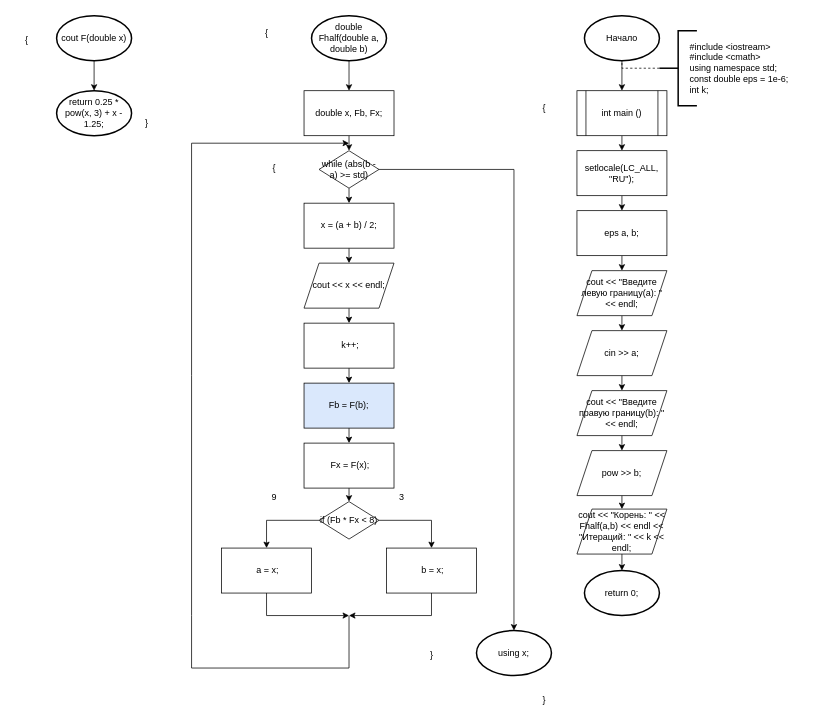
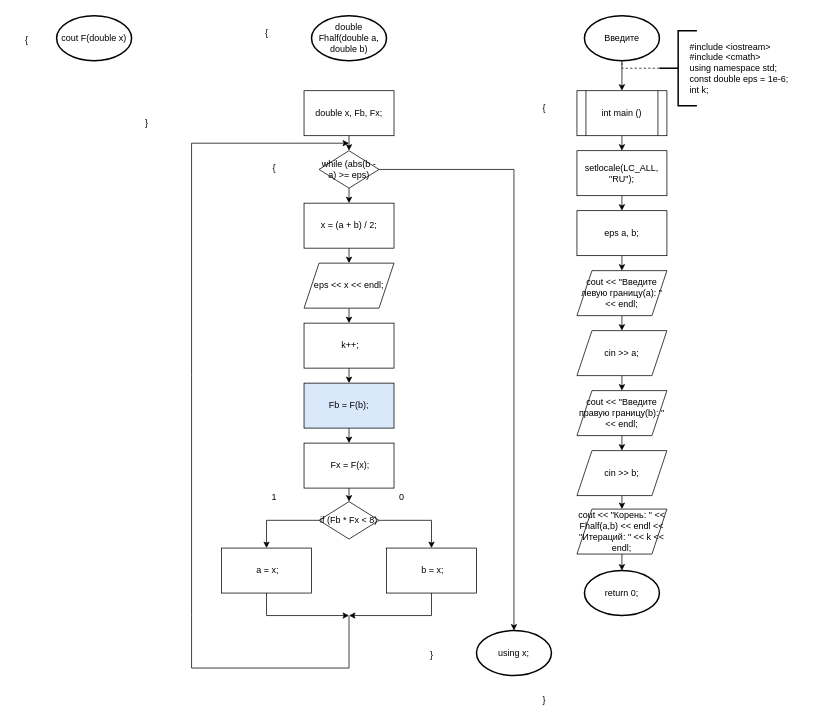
  <mxCell id="0" />
  <mxCell id="1" parent="0" />
  <mxCell id="2" style="edgeStyle=orthogonalEdgeStyle;rounded=0;orthogonalLoop=1;jettySize=auto;html=1;exitX=0.5;exitY=1;exitDx=0;exitDy=0;exitPerimeter=0;entryX=0.5;entryY=0;entryDx=0;entryDy=0;" parent="1" source="3" target="8" edge="1"><mxGeometry relative="1" as="geometry" /></mxCell>
- <mxCell id="3" value="Начало" style="strokeWidth=2;html=1;shape=mxgraph.flowchart.start_1;whiteSpace=wrap;" parent="1" vertex="1"><mxGeometry x="779" y="20" width="100" height="60" as="geometry" /></mxCell>
+ <mxCell id="3" value="Введите" style="strokeWidth=2;html=1;shape=mxgraph.flowchart.start_1;whiteSpace=wrap;" parent="1" vertex="1"><mxGeometry x="779" y="20" width="100" height="60" as="geometry" /></mxCell>
  <mxCell id="4" value="" style="strokeWidth=2;html=1;shape=mxgraph.flowchart.annotation_2;align=left;labelPosition=right;pointerEvents=1;" parent="1" vertex="1"><mxGeometry x="879" y="40" width="50" height="100" as="geometry" /></mxCell>
  <mxCell id="5" value="&lt;div style=&quot;text-align: justify;&quot;&gt;#include &amp;lt;iostream&amp;gt;&lt;/div&gt;&lt;div style=&quot;text-align: justify;&quot;&gt;#include &amp;lt;cmath&amp;gt;&lt;/div&gt;&lt;div style=&quot;text-align: justify;&quot;&gt;using namespace std;&lt;/div&gt;&lt;div style=&quot;text-align: justify;&quot;&gt;const double eps = 1e-6;&lt;/div&gt;&lt;div style=&quot;text-align: justify;&quot;&gt;int k;&lt;/div&gt;" style="text;html=1;align=center;verticalAlign=middle;resizable=0;points=[];autosize=1;strokeColor=none;fillColor=none;" parent="1" vertex="1"><mxGeometry x="905" y="45" width="160" height="90" as="geometry" /></mxCell>
  <mxCell id="6" value="" style="endArrow=none;dashed=1;html=1;rounded=0;entryX=0.5;entryY=1;entryDx=0;entryDy=0;entryPerimeter=0;exitX=0;exitY=0.5;exitDx=0;exitDy=0;exitPerimeter=0;" parent="1" source="4" target="3" edge="1"><mxGeometry width="50" height="50" relative="1" as="geometry"><mxPoint x="805" y="190" as="sourcePoint" /><mxPoint x="855" y="140" as="targetPoint" /><Array as="points"><mxPoint x="829" y="90" /></Array></mxGeometry></mxCell>
  <mxCell id="7" style="edgeStyle=orthogonalEdgeStyle;rounded=0;orthogonalLoop=1;jettySize=auto;html=1;exitX=0.5;exitY=1;exitDx=0;exitDy=0;entryX=0.5;entryY=0;entryDx=0;entryDy=0;" parent="1" source="8" target="10" edge="1"><mxGeometry relative="1" as="geometry" /></mxCell>
  <mxCell id="8" value="int main ()" style="shape=process;whiteSpace=wrap;html=1;backgroundOutline=1;" parent="1" vertex="1"><mxGeometry x="769" y="120" width="120" height="60" as="geometry" /></mxCell>
  <mxCell id="9" style="edgeStyle=orthogonalEdgeStyle;rounded=0;orthogonalLoop=1;jettySize=auto;html=1;exitX=0.5;exitY=1;exitDx=0;exitDy=0;entryX=0.5;entryY=0;entryDx=0;entryDy=0;" parent="1" source="10" target="12" edge="1"><mxGeometry relative="1" as="geometry" /></mxCell>
  <mxCell id="10" value="setlocale(LC_ALL, &quot;RU&quot;);" style="rounded=0;whiteSpace=wrap;html=1;" parent="1" vertex="1"><mxGeometry x="769" y="200" width="120" height="60" as="geometry" /></mxCell>
  <mxCell id="11" style="edgeStyle=orthogonalEdgeStyle;rounded=0;orthogonalLoop=1;jettySize=auto;html=1;exitX=0.5;exitY=1;exitDx=0;exitDy=0;entryX=0.5;entryY=0;entryDx=0;entryDy=0;" parent="1" source="12" target="14" edge="1"><mxGeometry relative="1" as="geometry" /></mxCell>
  <mxCell id="12" value="eps a, b;" style="rounded=0;whiteSpace=wrap;html=1;" parent="1" vertex="1"><mxGeometry x="769" y="280" width="120" height="60" as="geometry" /></mxCell>
  <mxCell id="13" style="edgeStyle=orthogonalEdgeStyle;rounded=0;orthogonalLoop=1;jettySize=auto;html=1;exitX=0.5;exitY=1;exitDx=0;exitDy=0;entryX=0.5;entryY=0;entryDx=0;entryDy=0;" parent="1" source="14" target="16" edge="1"><mxGeometry relative="1" as="geometry" /></mxCell>
  <mxCell id="14" value="cout &amp;lt;&amp;lt; &quot;Введите левую границу(a): &quot; &amp;lt;&amp;lt; endl;" style="shape=parallelogram;perimeter=parallelogramPerimeter;whiteSpace=wrap;html=1;fixedSize=1;" parent="1" vertex="1"><mxGeometry x="769" y="360" width="120" height="60" as="geometry" /></mxCell>
  <mxCell id="15" style="edgeStyle=orthogonalEdgeStyle;rounded=0;orthogonalLoop=1;jettySize=auto;html=1;exitX=0.5;exitY=1;exitDx=0;exitDy=0;entryX=0.5;entryY=0;entryDx=0;entryDy=0;" parent="1" source="16" target="18" edge="1"><mxGeometry relative="1" as="geometry" /></mxCell>
  <mxCell id="16" value="cin &amp;gt;&amp;gt; a;" style="shape=parallelogram;perimeter=parallelogramPerimeter;whiteSpace=wrap;html=1;fixedSize=1;" parent="1" vertex="1"><mxGeometry x="769" y="440" width="120" height="60" as="geometry" /></mxCell>
  <mxCell id="17" style="edgeStyle=orthogonalEdgeStyle;rounded=0;orthogonalLoop=1;jettySize=auto;html=1;exitX=0.5;exitY=1;exitDx=0;exitDy=0;entryX=0.5;entryY=0;entryDx=0;entryDy=0;" parent="1" source="18" target="20" edge="1"><mxGeometry relative="1" as="geometry" /></mxCell>
  <mxCell id="18" value="cout &amp;lt;&amp;lt; &quot;Введите правую границу(b): &quot; &amp;lt;&amp;lt; endl;" style="shape=parallelogram;perimeter=parallelogramPerimeter;whiteSpace=wrap;html=1;fixedSize=1;" parent="1" vertex="1"><mxGeometry x="769" y="520" width="120" height="60" as="geometry" /></mxCell>
  <mxCell id="19" style="edgeStyle=orthogonalEdgeStyle;rounded=0;orthogonalLoop=1;jettySize=auto;html=1;exitX=0.5;exitY=1;exitDx=0;exitDy=0;entryX=0.5;entryY=0;entryDx=0;entryDy=0;" edge="1" parent="1" source="20" target="59"><mxGeometry relative="1" as="geometry" /></mxCell>
- <mxCell id="20" value="pow &amp;gt;&amp;gt; b;" style="shape=parallelogram;perimeter=parallelogramPerimeter;whiteSpace=wrap;html=1;fixedSize=1;" parent="1" vertex="1"><mxGeometry x="769" y="600" width="120" height="60" as="geometry" /></mxCell>
+ <mxCell id="20" value="cin &amp;gt;&amp;gt; b;" style="shape=parallelogram;perimeter=parallelogramPerimeter;whiteSpace=wrap;html=1;fixedSize=1;" parent="1" vertex="1"><mxGeometry x="769" y="600" width="120" height="60" as="geometry" /></mxCell>
  <mxCell id="21" value="{" style="text;html=1;align=center;verticalAlign=middle;resizable=0;points=[];autosize=1;strokeColor=none;fillColor=none;" parent="1" vertex="1"><mxGeometry x="710" y="128" width="30" height="30" as="geometry" /></mxCell>
- <mxCell id="22" style="edgeStyle=orthogonalEdgeStyle;rounded=0;orthogonalLoop=1;jettySize=auto;html=1;exitX=0.5;exitY=1;exitDx=0;exitDy=0;exitPerimeter=0;entryX=0.5;entryY=0;entryDx=0;entryDy=0;" edge="1" parent="1" source="23" target="25"><mxGeometry relative="1" as="geometry" /></mxCell>
  <mxCell id="23" value="double Fhalf(double a, double b)" style="strokeWidth=2;html=1;shape=mxgraph.flowchart.start_1;whiteSpace=wrap;" vertex="1" parent="1"><mxGeometry y="20" width="100" height="60" as="geometry" x="415" /></mxCell>
  <mxCell id="24" style="edgeStyle=orthogonalEdgeStyle;rounded=0;orthogonalLoop=1;jettySize=auto;html=1;exitX=0.5;exitY=1;exitDx=0;exitDy=0;entryX=0.5;entryY=0;entryDx=0;entryDy=0;" edge="1" parent="1" source="25" target="27"><mxGeometry relative="1" as="geometry" /></mxCell>
  <mxCell id="25" value="double x, Fb, Fx;" style="rounded=0;whiteSpace=wrap;html=1;" vertex="1" parent="1"><mxGeometry x="405" y="120" width="120" height="60" as="geometry" /></mxCell>
  <mxCell id="26" style="edgeStyle=orthogonalEdgeStyle;rounded=0;orthogonalLoop=1;jettySize=auto;html=1;exitX=0.5;exitY=1;exitDx=0;exitDy=0;entryX=0.5;entryY=0;entryDx=0;entryDy=0;" edge="1" parent="1" source="27" target="29"><mxGeometry relative="1" as="geometry" /></mxCell>
- <mxCell id="27" value="while (abs(b - a) &amp;gt;= std)" style="rhombus;whiteSpace=wrap;html=1;" vertex="1" parent="1"><mxGeometry x="425" y="200" width="80" height="50" as="geometry" /></mxCell>
+ <mxCell id="27" value="while (abs(b - a) &amp;gt;= eps)" style="rhombus;whiteSpace=wrap;html=1;" vertex="1" parent="1"><mxGeometry x="425" y="200" width="80" height="50" as="geometry" /></mxCell>
  <mxCell id="28" style="edgeStyle=orthogonalEdgeStyle;rounded=0;orthogonalLoop=1;jettySize=auto;html=1;exitX=0.5;exitY=1;exitDx=0;exitDy=0;entryX=0.5;entryY=0;entryDx=0;entryDy=0;" edge="1" parent="1" source="29" target="31"><mxGeometry relative="1" as="geometry" /></mxCell>
  <mxCell id="29" value="x = (a + b) / 2;" style="rounded=0;whiteSpace=wrap;html=1;" vertex="1" parent="1"><mxGeometry x="405" y="270" width="120" height="60" as="geometry" /></mxCell>
  <mxCell id="30" style="edgeStyle=orthogonalEdgeStyle;rounded=0;orthogonalLoop=1;jettySize=auto;html=1;exitX=0.5;exitY=1;exitDx=0;exitDy=0;entryX=0.5;entryY=0;entryDx=0;entryDy=0;" edge="1" parent="1" source="31" target="33"><mxGeometry relative="1" as="geometry" /></mxCell>
- <mxCell id="31" value="cout &amp;lt;&amp;lt; x &amp;lt;&amp;lt; endl;" style="shape=parallelogram;perimeter=parallelogramPerimeter;whiteSpace=wrap;html=1;fixedSize=1;" vertex="1" parent="1"><mxGeometry x="405" y="350" width="120" height="60" as="geometry" /></mxCell>
+ <mxCell id="31" value="eps &amp;lt;&amp;lt; x &amp;lt;&amp;lt; endl;" style="shape=parallelogram;perimeter=parallelogramPerimeter;whiteSpace=wrap;html=1;fixedSize=1;" vertex="1" parent="1"><mxGeometry x="405" y="350" width="120" height="60" as="geometry" /></mxCell>
  <mxCell id="32" style="edgeStyle=orthogonalEdgeStyle;rounded=0;orthogonalLoop=1;jettySize=auto;html=1;exitX=0.5;exitY=1;exitDx=0;exitDy=0;entryX=0.5;entryY=0;entryDx=0;entryDy=0;" edge="1" parent="1" source="33" target="35"><mxGeometry relative="1" as="geometry" /></mxCell>
  <mxCell id="33" value="&amp;nbsp;k++;" style="rounded=0;whiteSpace=wrap;html=1;" vertex="1" parent="1"><mxGeometry x="405" y="430" width="120" height="60" as="geometry" /></mxCell>
  <mxCell id="34" style="edgeStyle=orthogonalEdgeStyle;rounded=0;orthogonalLoop=1;jettySize=auto;html=1;exitX=0.5;exitY=1;exitDx=0;exitDy=0;entryX=0.5;entryY=0;entryDx=0;entryDy=0;" edge="1" parent="1" source="35" target="37"><mxGeometry relative="1" as="geometry" /></mxCell>
  <mxCell id="35" value="Fb = F(b);" style="rounded=0;whiteSpace=wrap;html=1;fillColor=#dae8fc;" vertex="1" parent="1"><mxGeometry x="405" y="510" width="120" height="60" as="geometry" /></mxCell>
  <mxCell id="36" style="edgeStyle=orthogonalEdgeStyle;rounded=0;orthogonalLoop=1;jettySize=auto;html=1;exitX=0.5;exitY=1;exitDx=0;exitDy=0;entryX=0.5;entryY=0;entryDx=0;entryDy=0;" edge="1" parent="1" source="37" target="40"><mxGeometry relative="1" as="geometry" /></mxCell>
  <mxCell id="37" value="&amp;nbsp;Fx = F(x);" style="rounded=0;whiteSpace=wrap;html=1;" vertex="1" parent="1"><mxGeometry x="405" y="590" width="120" height="60" as="geometry" /></mxCell>
  <mxCell id="38" style="edgeStyle=orthogonalEdgeStyle;rounded=0;orthogonalLoop=1;jettySize=auto;html=1;exitX=0;exitY=0.5;exitDx=0;exitDy=0;entryX=0.5;entryY=0;entryDx=0;entryDy=0;" edge="1" parent="1" source="40" target="41"><mxGeometry relative="1" as="geometry" /></mxCell>
  <mxCell id="39" style="edgeStyle=orthogonalEdgeStyle;rounded=0;orthogonalLoop=1;jettySize=auto;html=1;exitX=1;exitY=0.5;exitDx=0;exitDy=0;entryX=0.5;entryY=0;entryDx=0;entryDy=0;" edge="1" parent="1" source="40" target="42"><mxGeometry relative="1" as="geometry" /></mxCell>
  <mxCell id="40" value="if (Fb * Fx &amp;lt; 8)" style="rhombus;whiteSpace=wrap;html=1;" vertex="1" parent="1"><mxGeometry x="425" y="668" width="80" height="50" as="geometry" /></mxCell>
  <mxCell id="41" value="&amp;nbsp;a = x;" style="rounded=0;whiteSpace=wrap;html=1;" vertex="1" parent="1"><mxGeometry x="295" y="730" width="120" height="60" as="geometry" /></mxCell>
  <mxCell id="42" value="&amp;nbsp;b = x;" style="rounded=0;whiteSpace=wrap;html=1;" vertex="1" parent="1"><mxGeometry x="515" y="730" width="120" height="60" as="geometry" /></mxCell>
  <mxCell id="43" value="using x;" style="strokeWidth=2;html=1;shape=mxgraph.flowchart.start_1;whiteSpace=wrap;" vertex="1" parent="1"><mxGeometry x="635" y="840" width="100" height="60" as="geometry" /></mxCell>
  <mxCell id="44" value="" style="endArrow=classic;html=1;rounded=0;exitX=0.5;exitY=1;exitDx=0;exitDy=0;" edge="1" parent="1" source="41"><mxGeometry width="50" height="50" relative="1" as="geometry"><mxPoint y="870" as="sourcePoint" x="415" /><mxPoint x="465" y="820" as="targetPoint" /><Array as="points"><mxPoint x="355" y="820" /></Array></mxGeometry></mxCell>
  <mxCell id="45" value="" style="endArrow=classic;html=1;rounded=0;exitX=0.5;exitY=1;exitDx=0;exitDy=0;" edge="1" parent="1" source="42"><mxGeometry width="50" height="50" relative="1" as="geometry"><mxPoint y="870" as="sourcePoint" x="415" /><mxPoint x="465" y="820" as="targetPoint" /><Array as="points"><mxPoint x="575" y="820" /></Array></mxGeometry></mxCell>
  <mxCell id="46" value="" style="endArrow=classic;html=1;rounded=0;" edge="1" parent="1"><mxGeometry width="50" height="50" relative="1" as="geometry"><mxPoint x="465" y="820" as="sourcePoint" /><mxPoint x="465" y="190" as="targetPoint" /><Array as="points"><mxPoint x="465" y="890" /><mxPoint x="255" y="890" /><mxPoint x="255" y="820" /><mxPoint x="255" y="500" /><mxPoint x="255" y="190" /></Array></mxGeometry></mxCell>
- <mxCell id="47" value="9" style="text;html=1;align=center;verticalAlign=middle;resizable=0;points=[];autosize=1;strokeColor=none;fillColor=none;" vertex="1" parent="1"><mxGeometry x="350" y="648" width="30" height="30" as="geometry" /></mxCell>
- <mxCell id="48" value="3" style="text;html=1;align=center;verticalAlign=middle;resizable=0;points=[];autosize=1;strokeColor=none;fillColor=none;" vertex="1" parent="1"><mxGeometry x="520" y="648" width="30" height="30" as="geometry" /></mxCell>
+ <mxCell id="47" value="1" style="text;html=1;align=center;verticalAlign=middle;resizable=0;points=[];autosize=1;strokeColor=none;fillColor=none;" vertex="1" parent="1"><mxGeometry x="350" y="648" width="30" height="30" as="geometry" /></mxCell>
+ <mxCell id="48" value="0" style="text;html=1;align=center;verticalAlign=middle;resizable=0;points=[];autosize=1;strokeColor=none;fillColor=none;" vertex="1" parent="1"><mxGeometry x="520" y="648" width="30" height="30" as="geometry" /></mxCell>
  <mxCell id="49" style="edgeStyle=orthogonalEdgeStyle;rounded=0;orthogonalLoop=1;jettySize=auto;html=1;exitX=1;exitY=0.5;exitDx=0;exitDy=0;entryX=0.5;entryY=0;entryDx=0;entryDy=0;entryPerimeter=0;" edge="1" parent="1" source="27" target="43"><mxGeometry relative="1" as="geometry" /></mxCell>
  <mxCell id="50" value="cout F(double x)" style="strokeWidth=2;html=1;shape=mxgraph.flowchart.start_1;whiteSpace=wrap;" vertex="1" parent="1"><mxGeometry x="75" y="20" width="100" height="60" as="geometry" /></mxCell>
- <mxCell id="51" value="return 0.25 * pow(x, 3) + x - 1.25;" style="strokeWidth=2;html=1;shape=mxgraph.flowchart.start_1;whiteSpace=wrap;" vertex="1" parent="1"><mxGeometry x="75" y="120" width="100" height="60" as="geometry" /></mxCell>
- <mxCell id="52" style="edgeStyle=orthogonalEdgeStyle;rounded=0;orthogonalLoop=1;jettySize=auto;html=1;exitX=0.5;exitY=1;exitDx=0;exitDy=0;exitPerimeter=0;entryX=0.5;entryY=0;entryDx=0;entryDy=0;entryPerimeter=0;" edge="1" parent="1" source="50" target="51"><mxGeometry relative="1" as="geometry" /></mxCell>
  <mxCell id="53" value="{" style="text;html=1;align=center;verticalAlign=middle;resizable=0;points=[];autosize=1;strokeColor=none;fillColor=none;" vertex="1" parent="1"><mxGeometry x="20" y="38" width="30" height="30" as="geometry" /></mxCell>
  <mxCell id="54" value="}" style="text;html=1;align=center;verticalAlign=middle;resizable=0;points=[];autosize=1;strokeColor=none;fillColor=none;" vertex="1" parent="1"><mxGeometry x="180" y="148" width="30" height="30" as="geometry" /></mxCell>
  <mxCell id="55" value="{" style="text;html=1;align=center;verticalAlign=middle;resizable=0;points=[];autosize=1;strokeColor=none;fillColor=none;" vertex="1" parent="1"><mxGeometry x="340" y="28" width="30" height="30" as="geometry" /></mxCell>
  <mxCell id="56" value="}" style="text;html=1;align=center;verticalAlign=middle;resizable=0;points=[];autosize=1;strokeColor=none;fillColor=none;" vertex="1" parent="1"><mxGeometry x="710" y="918" width="30" height="30" as="geometry" /></mxCell>
  <mxCell id="57" value="{" style="text;html=1;align=center;verticalAlign=middle;resizable=0;points=[];autosize=1;strokeColor=none;fillColor=none;" vertex="1" parent="1"><mxGeometry x="350" y="208" width="30" height="30" as="geometry" /></mxCell>
  <mxCell id="58" value="}" style="text;html=1;align=center;verticalAlign=middle;resizable=0;points=[];autosize=1;strokeColor=none;fillColor=none;" vertex="1" parent="1"><mxGeometry x="560" y="858" width="30" height="30" as="geometry" /></mxCell>
  <mxCell id="59" value="cout &amp;lt;&amp;lt; &quot;Корень: &quot; &amp;lt;&amp;lt; Fhalf(a,b) &amp;lt;&amp;lt; endl &amp;lt;&amp;lt; &quot;Итераций: &quot; &amp;lt;&amp;lt; k &amp;lt;&amp;lt; endl;" style="shape=parallelogram;perimeter=parallelogramPerimeter;whiteSpace=wrap;html=1;fixedSize=1;" vertex="1" parent="1"><mxGeometry x="769" y="678" width="120" height="60" as="geometry" /></mxCell>
  <mxCell id="60" value="return 0;" style="strokeWidth=2;html=1;shape=mxgraph.flowchart.start_1;whiteSpace=wrap;" vertex="1" parent="1"><mxGeometry x="779" y="760" width="100" height="60" as="geometry" /></mxCell>
  <mxCell id="61" style="edgeStyle=orthogonalEdgeStyle;rounded=0;orthogonalLoop=1;jettySize=auto;html=1;exitX=0.5;exitY=1;exitDx=0;exitDy=0;entryX=0.5;entryY=0;entryDx=0;entryDy=0;entryPerimeter=0;" edge="1" parent="1" source="59" target="60"><mxGeometry relative="1" as="geometry" /></mxCell>
